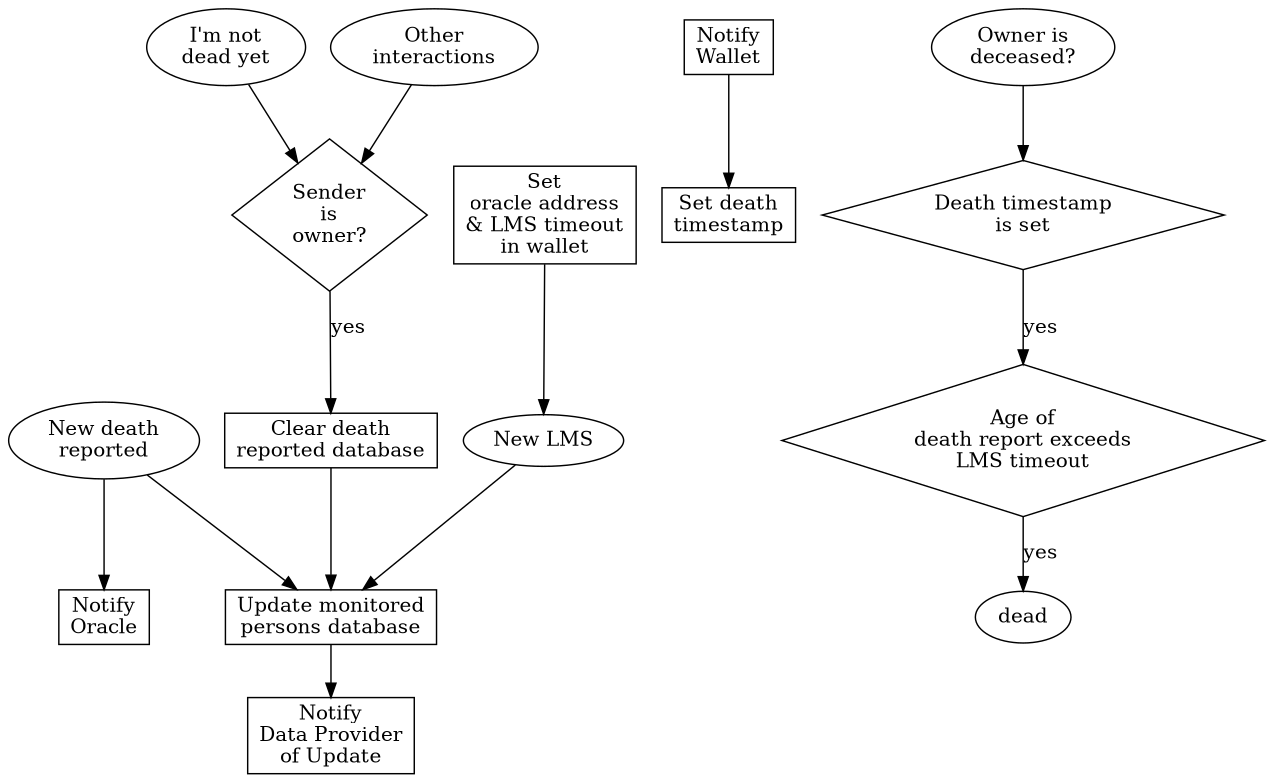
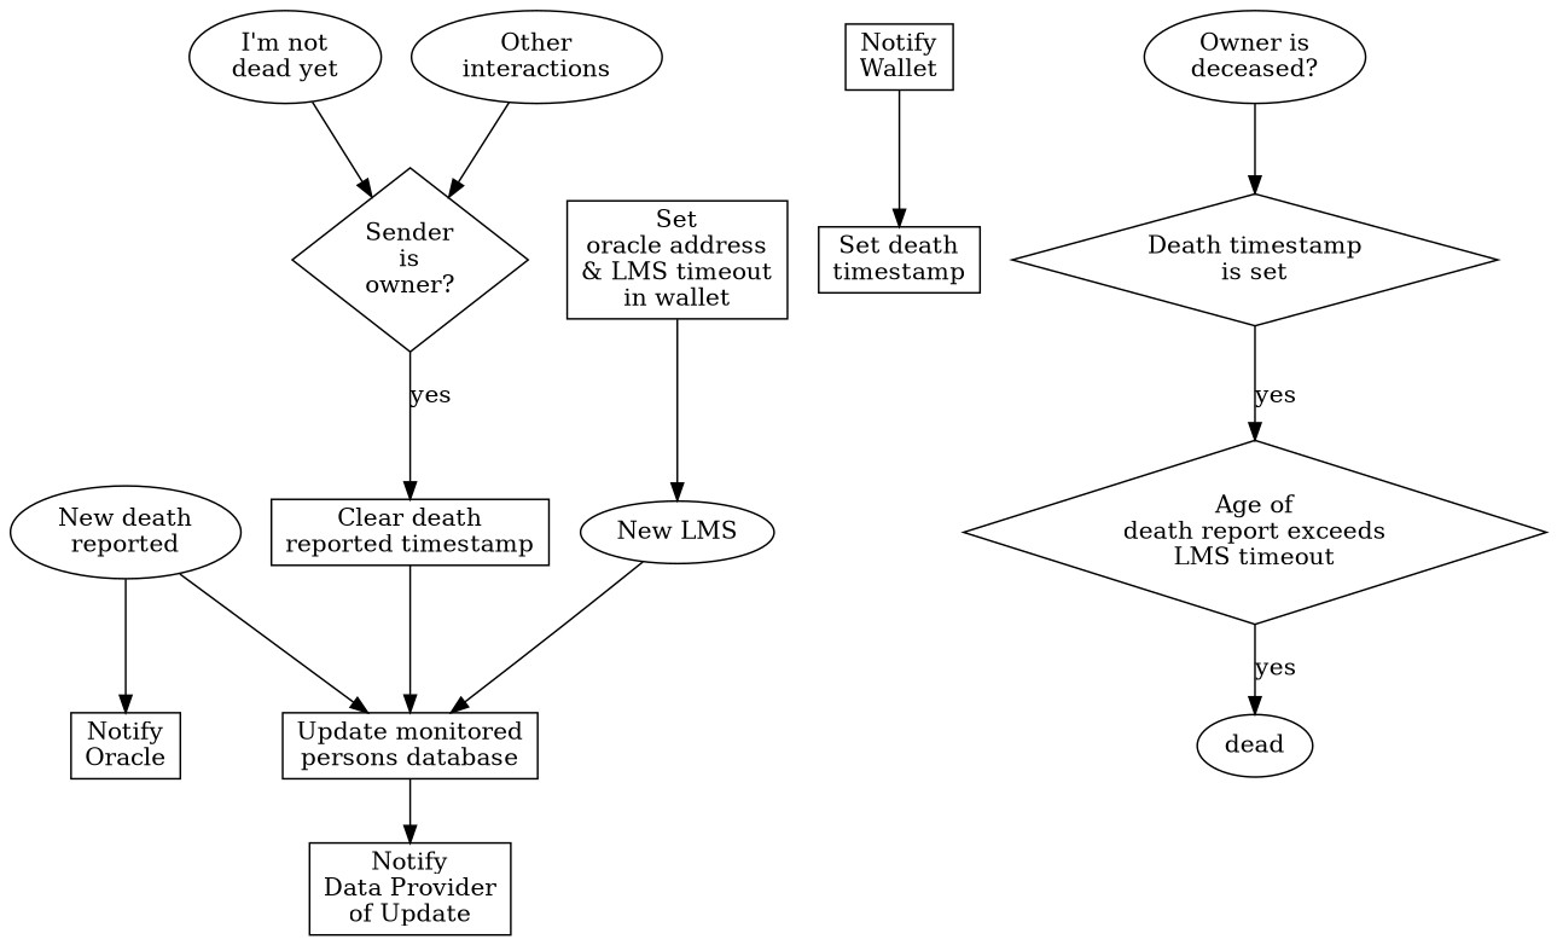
  digraph {
    n1 [label="New LMS"]
    n2 [label="Update monitored\npersons database" shape=rectangle]
    n3 [label="Notify\nData Provider\nof Update" shape=rectangle]
    n4 [label="Set\noracle address\n& LMS timeout\nin wallet" shape=rectangle]
    n5 [label="New death\nreported"]
    n6 [label="Notify\nOracle" shape=rectangle]
    n7 [label="Notify\nWallet" shape=rectangle]
    n8 [label="Set death\ntimestamp" shape=rectangle]
    n9 [label="I'm not\ndead yet"]
    n10 [label="Sender\nis\nowner?" shape=diamond]
-   n11 [label="Clear death\nreported database" shape=box]
+   n11 [label="Clear death\nreported timestamp" shape=box]
    n12 [label="Other\ninteractions"]
    n13 [label="Owner is\ndeceased?"]
    n14 [label="Death timestamp\nis set" shape=diamond]
    n15 [label="Age of\ndeath report exceeds\nLMS timeout" shape=diamond]
    dead
    n1 -> n2
    n2 -> n3
    n4 -> n1
    n5 -> n2
    n5 -> n6
    n7 -> n8
    n9 -> n10
    n10 -> n11 [label=yes]
    n11 -> n2
    n12 -> n10
    n13 -> n14
    n14 -> n15 [label=yes]
    n15 -> dead [label=yes]
  }
